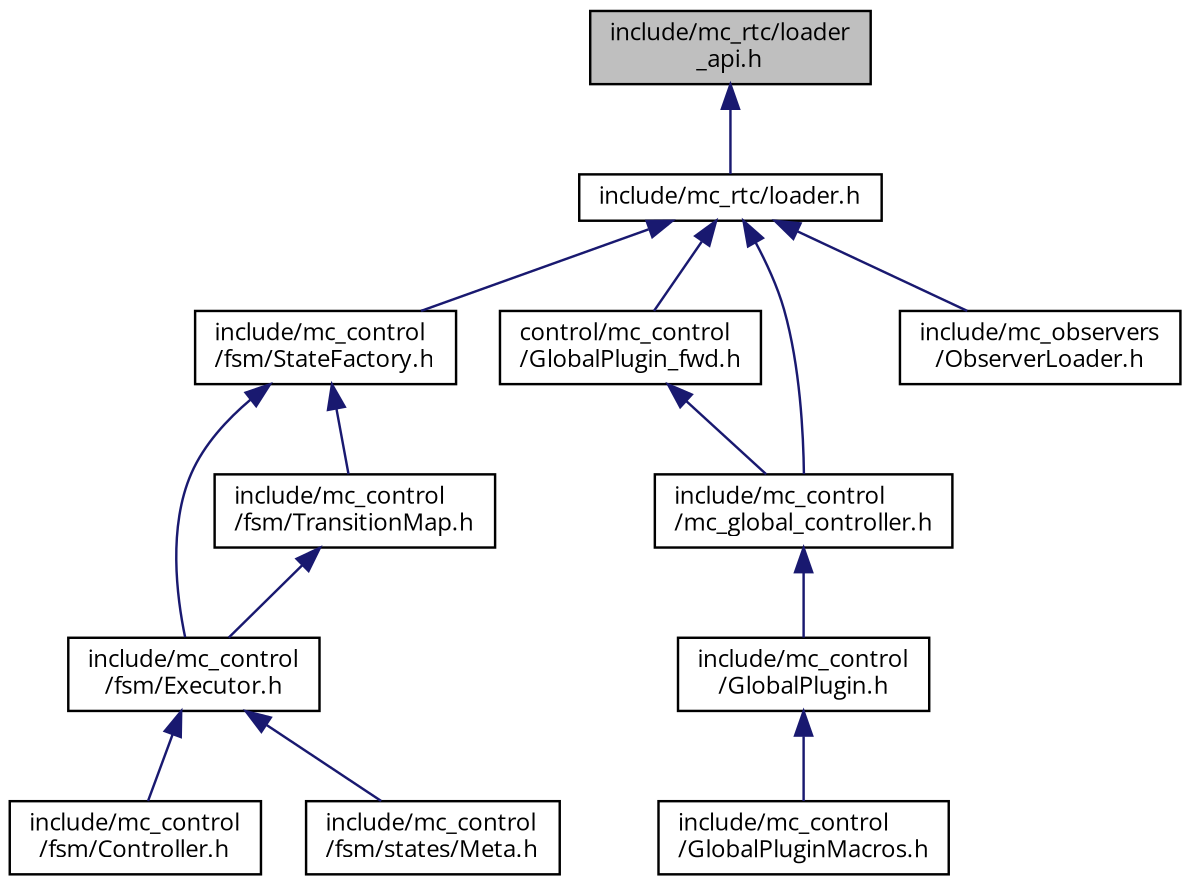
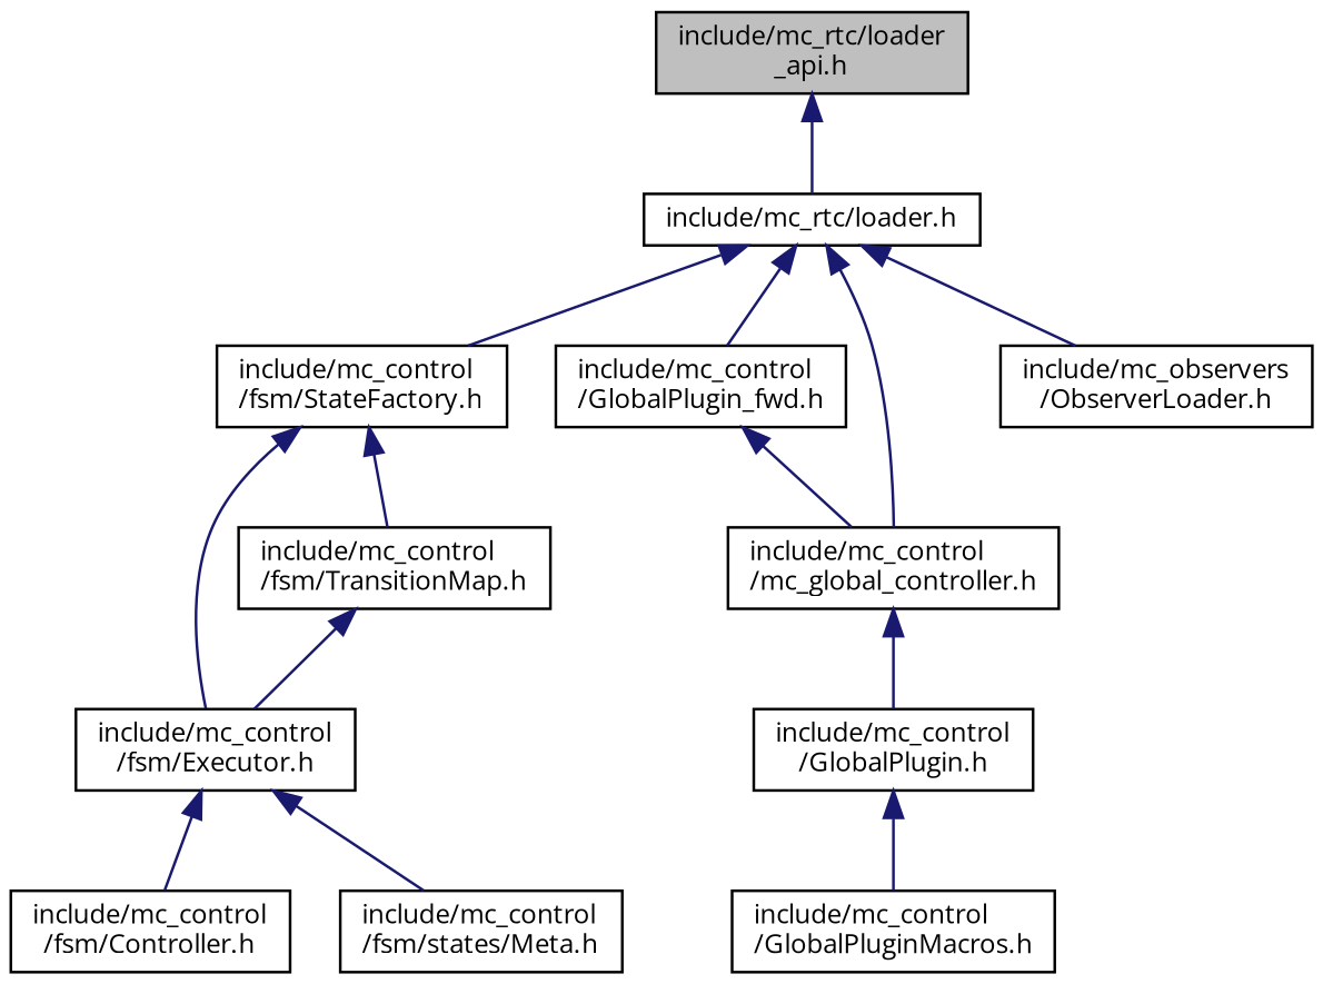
  digraph {
    fontname="Open Sans"
    node [color=black fillcolor=white fontname="Open Sans" fontsize=10 shape=record style=filled]
    edge [color=midnightblue dir=back fontname="Open Sans" fontsize=10 labelfontname=Helvetica labelfontsize=10 style=solid]
    n1 [fillcolor=grey75 fontcolor=black height=0.2 label="include/mc_rtc/loader\l_api.h" width=0.4]
    n2 [height=0.2 label="include/mc_rtc/loader.h" width=0.4]
    n3 [height=0.2 label="include/mc_control\l/fsm/StateFactory.h" width=0.4]
-   n4 [height=0.2 label="control/mc_control\l/GlobalPlugin_fwd.h" width=0.4]
+   n4 [height=0.2 label="include/mc_control\l/GlobalPlugin_fwd.h" width=0.4]
    n5 [height=0.2 label="include/mc_control\l/mc_global_controller.h" width=0.4]
    n6 [height=0.2 label="include/mc_observers\l/ObserverLoader.h" width=0.4]
    n7 [height=0.2 label="include/mc_control\l/fsm/Executor.h" width=0.4]
    n8 [height=0.2 label="include/mc_control\l/fsm/TransitionMap.h" width=0.4]
    n9 [height=0.2 label="include/mc_control\l/GlobalPlugin.h" width=0.4]
    n10 [height=0.2 label="include/mc_control\l/fsm/Controller.h" width=0.4]
    n11 [height=0.2 label="include/mc_control\l/fsm/states/Meta.h" width=0.4]
    n12 [height=0.2 label="include/mc_control\l/GlobalPluginMacros.h" width=0.4]
    n1 -> n2
    n2 -> n3
    n2 -> n4
    n2 -> n5
    n2 -> n6
    n3 -> n7
    n3 -> n8
    n4 -> n5
    n5 -> n9
    n7 -> n10
    n7 -> n11
    n8 -> n7
    n9 -> n12
  }
